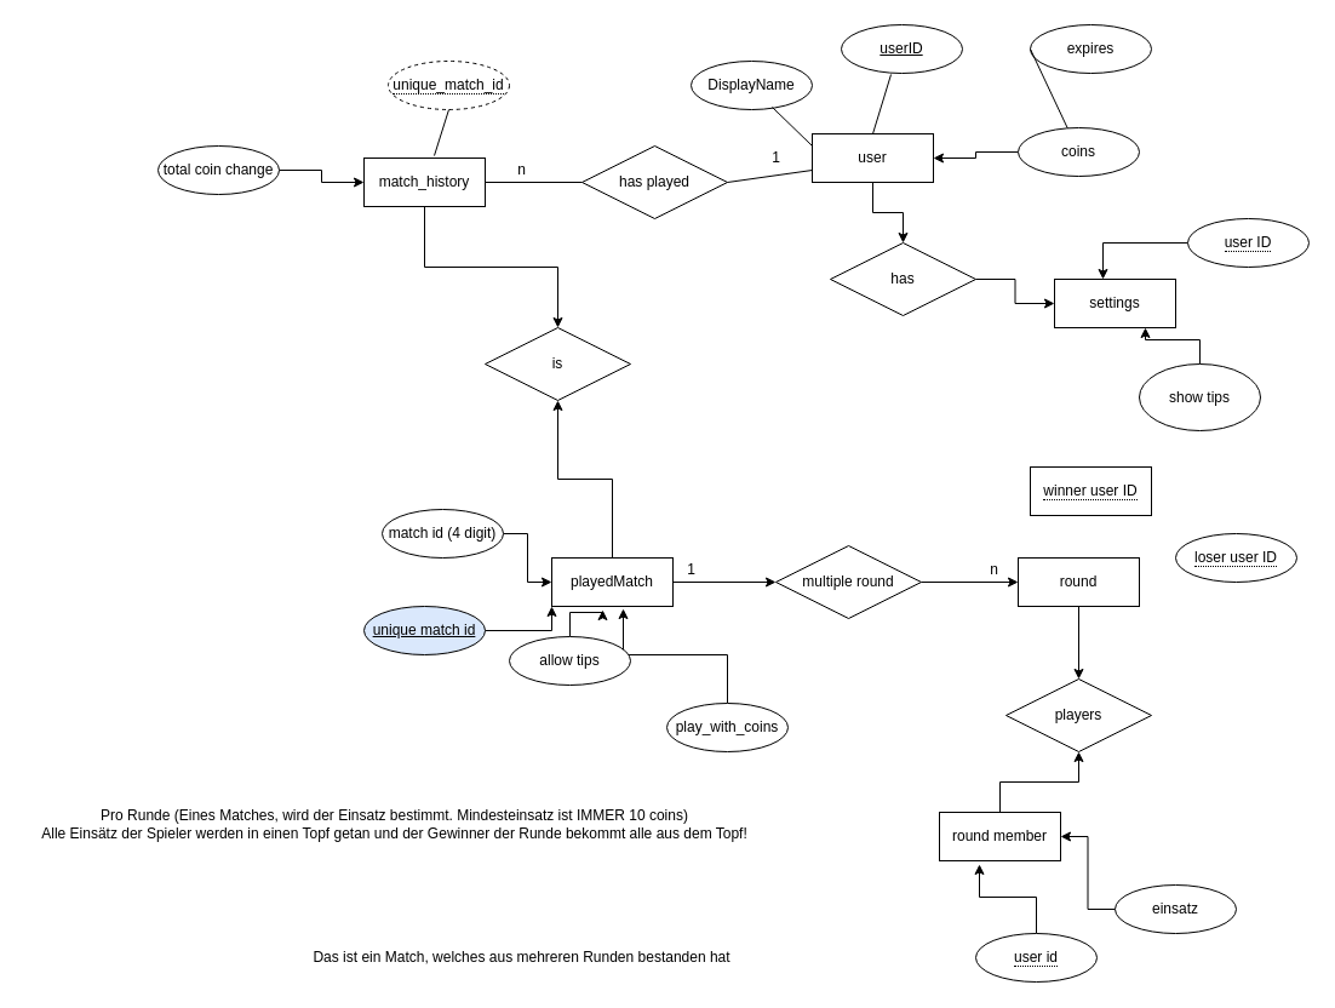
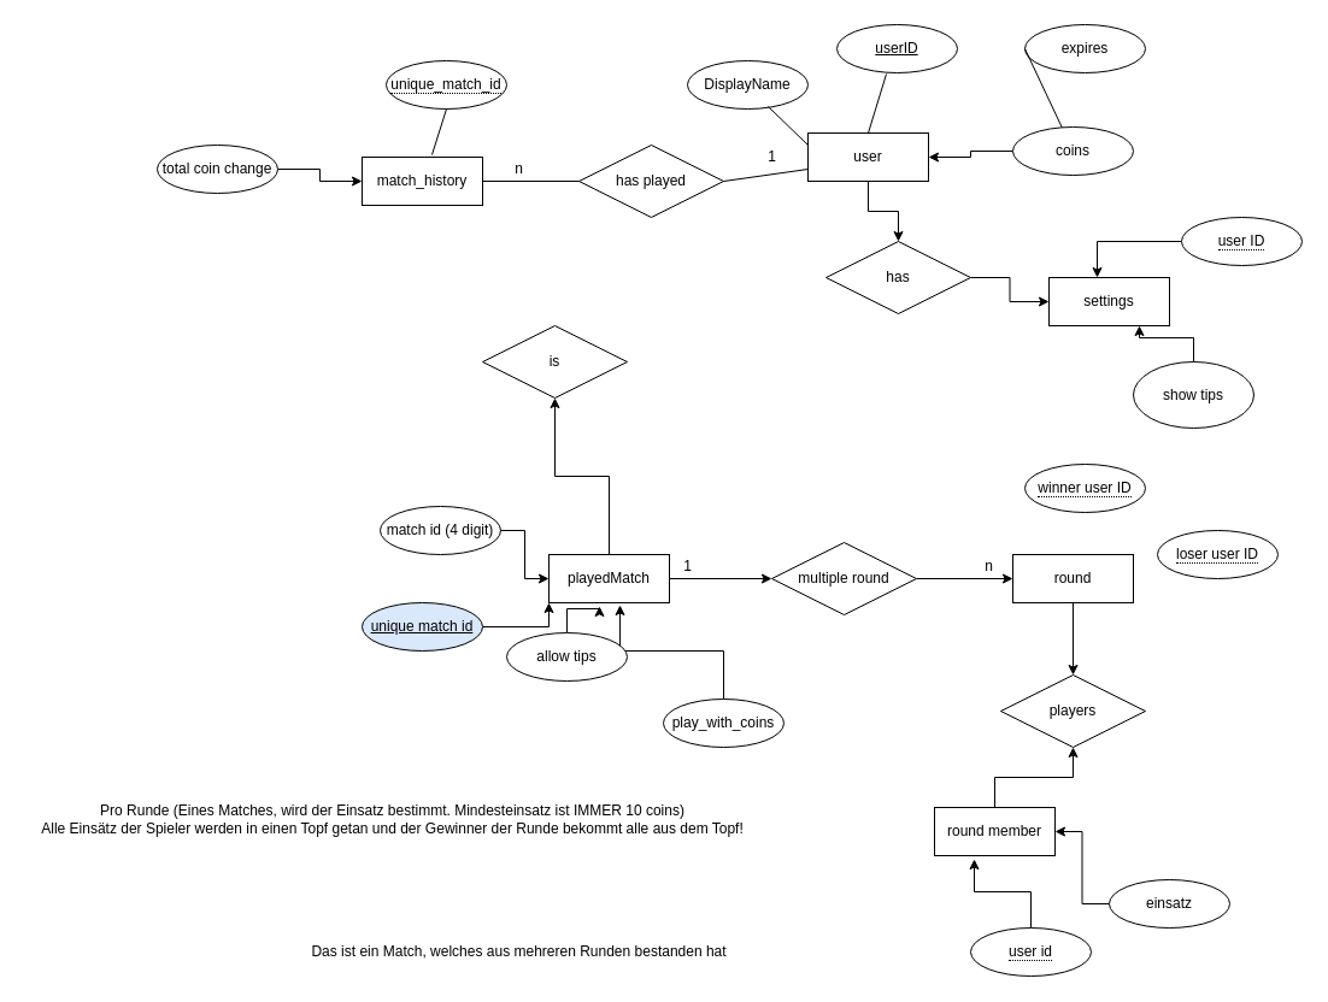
  <mxCell id="0" />
  <mxCell id="1" parent="0" />
  <mxCell id="2" style="edgeStyle=orthogonalEdgeStyle;rounded=0;orthogonalLoop=1;jettySize=auto;html=1;entryX=0.5;entryY=0;entryDx=0;entryDy=0;" edge="1" parent="1" source="3" target="47"><mxGeometry relative="1" as="geometry" /></mxCell>
  <mxCell id="3" value="user" style="whiteSpace=wrap;html=1;align=center;" vertex="1" parent="1"><mxGeometry x="670" y="110" width="100" height="40" as="geometry" /></mxCell>
  <mxCell id="4" value="userID" style="ellipse;whiteSpace=wrap;html=1;align=center;fontStyle=4;" vertex="1" parent="1"><mxGeometry x="694" y="20" width="100" height="40" as="geometry" /></mxCell>
  <mxCell id="5" value="DisplayName" style="ellipse;whiteSpace=wrap;html=1;align=center;" vertex="1" parent="1"><mxGeometry x="570" y="50" width="100" height="40" as="geometry" /></mxCell>
  <mxCell id="6" value="expires" style="ellipse;whiteSpace=wrap;html=1;align=center;" vertex="1" parent="1"><mxGeometry x="850" y="20" width="100" height="40" as="geometry" /></mxCell>
  <mxCell id="7" value="" style="endArrow=none;html=1;rounded=0;exitX=0;exitY=0.5;exitDx=0;exitDy=0;" edge="1" parent="1" source="6" target="44"><mxGeometry relative="1" as="geometry"><mxPoint x="610" y="210" as="sourcePoint" /><mxPoint x="770" y="210" as="targetPoint" /></mxGeometry></mxCell>
  <mxCell id="8" value="" style="endArrow=none;html=1;rounded=0;exitX=0.5;exitY=0;exitDx=0;exitDy=0;entryX=0.41;entryY=1.025;entryDx=0;entryDy=0;entryPerimeter=0;" edge="1" parent="1" source="3" target="4"><mxGeometry relative="1" as="geometry"><mxPoint x="610" y="210" as="sourcePoint" /><mxPoint x="770" y="210" as="targetPoint" /></mxGeometry></mxCell>
  <mxCell id="9" value="" style="endArrow=none;html=1;rounded=0;exitX=0;exitY=0.25;exitDx=0;exitDy=0;entryX=0.67;entryY=0.95;entryDx=0;entryDy=0;entryPerimeter=0;" edge="1" parent="1" source="3" target="5"><mxGeometry relative="1" as="geometry"><mxPoint x="610" y="210" as="sourcePoint" /><mxPoint x="770" y="210" as="targetPoint" /></mxGeometry></mxCell>
  <mxCell id="10" style="edgeStyle=orthogonalEdgeStyle;rounded=0;orthogonalLoop=1;jettySize=auto;html=1;entryX=0;entryY=0.5;entryDx=0;entryDy=0;" edge="1" parent="1" source="12" target="39"><mxGeometry relative="1" as="geometry" /></mxCell>
  <mxCell id="11" style="edgeStyle=orthogonalEdgeStyle;rounded=0;orthogonalLoop=1;jettySize=auto;html=1;entryX=0.5;entryY=1;entryDx=0;entryDy=0;" edge="1" parent="1" source="12" target="50"><mxGeometry relative="1" as="geometry" /></mxCell>
  <mxCell id="12" value="playedMatch" style="whiteSpace=wrap;html=1;align=center;" vertex="1" parent="1"><mxGeometry x="455" y="460" width="100" height="40" as="geometry" /></mxCell>
  <mxCell id="13" style="edgeStyle=orthogonalEdgeStyle;rounded=0;orthogonalLoop=1;jettySize=auto;html=1;entryX=0.5;entryY=0;entryDx=0;entryDy=0;" edge="1" parent="1" source="14" target="42"><mxGeometry relative="1" as="geometry" /></mxCell>
  <mxCell id="14" value="round" style="whiteSpace=wrap;html=1;align=center;" vertex="1" parent="1"><mxGeometry x="840" y="460" width="100" height="40" as="geometry" /></mxCell>
  <mxCell id="15" value="Pro Runde (Eines Matches, wird der Einsatz bestimmt. Mindesteinsatz ist IMMER 10 coins)&lt;br&gt;Alle Einsätz der Spieler werden in einen Topf getan und der Gewinner der Runde bekommt alle aus dem Topf!" style="text;html=1;align=center;verticalAlign=middle;resizable=0;points=[];autosize=1;strokeColor=none;fillColor=none;" vertex="1" parent="1"><mxGeometry x="20" y="660" width="610" height="40" as="geometry" /></mxCell>
  <mxCell id="16" value="Das ist ein Match, welches aus mehreren Runden bestanden hat" style="text;html=1;align=center;verticalAlign=middle;resizable=0;points=[];autosize=1;strokeColor=none;fillColor=none;" vertex="1" parent="1"><mxGeometry x="245" y="775" width="370" height="30" as="geometry" /></mxCell>
- <mxCell id="17" style="edgeStyle=orthogonalEdgeStyle;rounded=0;orthogonalLoop=1;jettySize=auto;html=1;entryX=0.5;entryY=0;entryDx=0;entryDy=0;" edge="1" parent="1" source="18" target="50"><mxGeometry relative="1" as="geometry" /></mxCell>
  <mxCell id="18" value="match_history" style="whiteSpace=wrap;html=1;align=center;" vertex="1" parent="1"><mxGeometry x="300" y="130" width="100" height="40" as="geometry" /></mxCell>
  <mxCell id="19" value="has played" style="shape=rhombus;perimeter=rhombusPerimeter;whiteSpace=wrap;html=1;align=center;" vertex="1" parent="1"><mxGeometry x="480" y="120" width="120" height="60" as="geometry" /></mxCell>
  <mxCell id="20" value="" style="endArrow=none;html=1;rounded=0;exitX=0;exitY=0.75;exitDx=0;exitDy=0;entryX=1;entryY=0.5;entryDx=0;entryDy=0;" edge="1" parent="1" source="3" target="19"><mxGeometry relative="1" as="geometry"><mxPoint x="610" y="80" as="sourcePoint" /><mxPoint x="770" y="80" as="targetPoint" /></mxGeometry></mxCell>
  <mxCell id="21" value="" style="endArrow=none;html=1;rounded=0;exitX=1;exitY=0.5;exitDx=0;exitDy=0;entryX=0;entryY=0.5;entryDx=0;entryDy=0;" edge="1" parent="1" source="18" target="19"><mxGeometry relative="1" as="geometry"><mxPoint x="680" y="150" as="sourcePoint" /><mxPoint x="610" y="160" as="targetPoint" /></mxGeometry></mxCell>
  <mxCell id="22" value="n" style="text;html=1;align=center;verticalAlign=middle;resizable=0;points=[];autosize=1;strokeColor=none;fillColor=none;" vertex="1" parent="1"><mxGeometry x="415" y="125" width="30" height="30" as="geometry" /></mxCell>
  <mxCell id="23" value="1" style="text;html=1;align=center;verticalAlign=middle;resizable=0;points=[];autosize=1;strokeColor=none;fillColor=none;" vertex="1" parent="1"><mxGeometry x="625" y="115" width="30" height="30" as="geometry" /></mxCell>
- <mxCell id="24" value="&lt;span style=&quot;border-bottom: 1px dotted&quot;&gt;unique_match_id&lt;/span&gt;" style="ellipse;whiteSpace=wrap;html=1;align=center;dashed=1;" vertex="1" parent="1"><mxGeometry x="320" y="50" width="100" height="40" as="geometry" /></mxCell>
+ <mxCell id="24" value="&lt;span style=&quot;border-bottom: 1px dotted&quot;&gt;unique_match_id&lt;/span&gt;" style="ellipse;whiteSpace=wrap;html=1;align=center;" vertex="1" parent="1"><mxGeometry x="320" y="50" width="100" height="40" as="geometry" /></mxCell>
  <mxCell id="25" value="" style="endArrow=none;html=1;rounded=0;exitX=0.5;exitY=1;exitDx=0;exitDy=0;entryX=0.58;entryY=-0.05;entryDx=0;entryDy=0;entryPerimeter=0;" edge="1" parent="1" source="24" target="18"><mxGeometry relative="1" as="geometry"><mxPoint x="610" y="80" as="sourcePoint" /><mxPoint x="770" y="80" as="targetPoint" /></mxGeometry></mxCell>
- <mxCell id="26" value="&lt;span style=&quot;border-bottom: 1px dotted&quot;&gt;winner user ID&lt;/span&gt;" style="whiteSpace=wrap;html=1;align=center;rounded=0;" vertex="1" parent="1"><mxGeometry x="850" y="385" width="100" height="40" as="geometry" /></mxCell>
- <mxCell id="27" value="&lt;span style=&quot;border-bottom: 1px dotted&quot;&gt;loser user ID&lt;/span&gt;" style="ellipse;whiteSpace=wrap;html=1;align=center;" vertex="1" parent="1"><mxGeometry x="970" y="440" width="100" height="40" as="geometry" /></mxCell>
+ <mxCell id="26" value="&lt;span style=&quot;border-bottom: 1px dotted&quot;&gt;winner user ID&lt;/span&gt;" style="ellipse;whiteSpace=wrap;html=1;align=center;" vertex="1" parent="1"><mxGeometry x="850" y="385" width="100" height="40" as="geometry" /></mxCell>
+ <mxCell id="27" value="&lt;span style=&quot;border-bottom: 1px dotted&quot;&gt;loser user ID&lt;/span&gt;" style="ellipse;whiteSpace=wrap;html=1;align=center;" vertex="1" parent="1"><mxGeometry x="960" y="440" width="100" height="40" as="geometry" /></mxCell>
  <mxCell id="28" style="edgeStyle=orthogonalEdgeStyle;rounded=0;orthogonalLoop=1;jettySize=auto;html=1;entryX=0.5;entryY=1;entryDx=0;entryDy=0;" edge="1" parent="1" source="29" target="42"><mxGeometry relative="1" as="geometry" /></mxCell>
  <mxCell id="29" value="round member" style="whiteSpace=wrap;html=1;align=center;" vertex="1" parent="1"><mxGeometry x="775" y="670" width="100" height="40" as="geometry" /></mxCell>
  <mxCell id="30" style="edgeStyle=orthogonalEdgeStyle;rounded=0;orthogonalLoop=1;jettySize=auto;html=1;entryX=0.33;entryY=1.075;entryDx=0;entryDy=0;entryPerimeter=0;" edge="1" parent="1" source="31" target="29"><mxGeometry relative="1" as="geometry" /></mxCell>
  <mxCell id="31" value="&lt;span style=&quot;border-bottom: 1px dotted&quot;&gt;user id&lt;/span&gt;" style="ellipse;whiteSpace=wrap;html=1;align=center;" vertex="1" parent="1"><mxGeometry x="805" y="770" width="100" height="40" as="geometry" /></mxCell>
  <mxCell id="32" style="edgeStyle=orthogonalEdgeStyle;rounded=0;orthogonalLoop=1;jettySize=auto;html=1;entryX=1;entryY=0.5;entryDx=0;entryDy=0;" edge="1" parent="1" source="33" target="29"><mxGeometry relative="1" as="geometry" /></mxCell>
  <mxCell id="33" value="einsatz" style="ellipse;whiteSpace=wrap;html=1;align=center;" vertex="1" parent="1"><mxGeometry x="920" y="730" width="100" height="40" as="geometry" /></mxCell>
  <mxCell id="34" style="edgeStyle=orthogonalEdgeStyle;rounded=0;orthogonalLoop=1;jettySize=auto;html=1;entryX=0;entryY=1;entryDx=0;entryDy=0;" edge="1" parent="1" source="35" target="12"><mxGeometry relative="1" as="geometry" /></mxCell>
  <mxCell id="35" value="unique match id" style="ellipse;whiteSpace=wrap;html=1;align=center;fontStyle=4;fillColor=#dae8fc;" vertex="1" parent="1"><mxGeometry x="300" y="500" width="100" height="40" as="geometry" /></mxCell>
  <mxCell id="36" style="edgeStyle=orthogonalEdgeStyle;rounded=0;orthogonalLoop=1;jettySize=auto;html=1;entryX=0;entryY=0.5;entryDx=0;entryDy=0;" edge="1" parent="1" source="37" target="12"><mxGeometry relative="1" as="geometry" /></mxCell>
  <mxCell id="37" value="match id (4 digit)" style="ellipse;whiteSpace=wrap;html=1;align=center;" vertex="1" parent="1"><mxGeometry x="315" y="420" width="100" height="40" as="geometry" /></mxCell>
  <mxCell id="38" style="edgeStyle=orthogonalEdgeStyle;rounded=0;orthogonalLoop=1;jettySize=auto;html=1;entryX=0;entryY=0.5;entryDx=0;entryDy=0;" edge="1" parent="1" source="39" target="14"><mxGeometry relative="1" as="geometry" /></mxCell>
  <mxCell id="39" value="multiple round" style="shape=rhombus;perimeter=rhombusPerimeter;whiteSpace=wrap;html=1;align=center;" vertex="1" parent="1"><mxGeometry x="640" y="450" width="120" height="60" as="geometry" /></mxCell>
  <mxCell id="40" value="1" style="text;html=1;align=center;verticalAlign=middle;resizable=0;points=[];autosize=1;strokeColor=none;fillColor=none;" vertex="1" parent="1"><mxGeometry x="555" y="455" width="30" height="30" as="geometry" /></mxCell>
  <mxCell id="41" value="n" style="text;html=1;align=center;verticalAlign=middle;resizable=0;points=[];autosize=1;strokeColor=none;fillColor=none;" vertex="1" parent="1"><mxGeometry x="805" y="455" width="30" height="30" as="geometry" /></mxCell>
  <mxCell id="42" value="players" style="shape=rhombus;perimeter=rhombusPerimeter;whiteSpace=wrap;html=1;align=center;" vertex="1" parent="1"><mxGeometry x="830" y="560" width="120" height="60" as="geometry" /></mxCell>
  <mxCell id="43" style="edgeStyle=orthogonalEdgeStyle;rounded=0;orthogonalLoop=1;jettySize=auto;html=1;entryX=1;entryY=0.5;entryDx=0;entryDy=0;" edge="1" parent="1" source="44" target="3"><mxGeometry relative="1" as="geometry" /></mxCell>
  <mxCell id="44" value="coins" style="ellipse;whiteSpace=wrap;html=1;align=center;" vertex="1" parent="1"><mxGeometry x="840" y="105" width="100" height="40" as="geometry" /></mxCell>
  <mxCell id="45" value="settings" style="whiteSpace=wrap;html=1;align=center;" vertex="1" parent="1"><mxGeometry x="870" y="230" width="100" height="40" as="geometry" /></mxCell>
  <mxCell id="46" style="edgeStyle=orthogonalEdgeStyle;rounded=0;orthogonalLoop=1;jettySize=auto;html=1;entryX=0;entryY=0.5;entryDx=0;entryDy=0;" edge="1" parent="1" source="47" target="45"><mxGeometry relative="1" as="geometry" /></mxCell>
  <mxCell id="47" value="has" style="shape=rhombus;perimeter=rhombusPerimeter;whiteSpace=wrap;html=1;align=center;" vertex="1" parent="1"><mxGeometry x="685" y="200" width="120" height="60" as="geometry" /></mxCell>
  <mxCell id="48" style="edgeStyle=orthogonalEdgeStyle;rounded=0;orthogonalLoop=1;jettySize=auto;html=1;entryX=0.4;entryY=0;entryDx=0;entryDy=0;entryPerimeter=0;" edge="1" parent="1" source="49" target="45"><mxGeometry relative="1" as="geometry" /></mxCell>
  <mxCell id="49" value="&lt;span style=&quot;border-bottom: 1px dotted&quot;&gt;user ID&lt;/span&gt;" style="ellipse;whiteSpace=wrap;html=1;align=center;" vertex="1" parent="1"><mxGeometry x="980" y="180" width="100" height="40" as="geometry" /></mxCell>
  <mxCell id="50" value="is" style="shape=rhombus;perimeter=rhombusPerimeter;whiteSpace=wrap;html=1;align=center;" vertex="1" parent="1"><mxGeometry x="400" y="270" width="120" height="60" as="geometry" /></mxCell>
  <mxCell id="51" style="edgeStyle=orthogonalEdgeStyle;rounded=0;orthogonalLoop=1;jettySize=auto;html=1;entryX=0.59;entryY=1.05;entryDx=0;entryDy=0;entryPerimeter=0;" edge="1" parent="1" source="52" target="12"><mxGeometry relative="1" as="geometry" /></mxCell>
  <mxCell id="52" value="play_with_coins" style="ellipse;whiteSpace=wrap;html=1;align=center;" vertex="1" parent="1"><mxGeometry x="550" y="580" width="100" height="40" as="geometry" /></mxCell>
  <mxCell id="53" style="edgeStyle=orthogonalEdgeStyle;rounded=0;orthogonalLoop=1;jettySize=auto;html=1;entryX=0.42;entryY=1.075;entryDx=0;entryDy=0;entryPerimeter=0;" edge="1" parent="1" source="54" target="12"><mxGeometry relative="1" as="geometry" /></mxCell>
  <mxCell id="54" value="allow tips" style="ellipse;whiteSpace=wrap;html=1;align=center;" vertex="1" parent="1"><mxGeometry x="420" y="525" width="100" height="40" as="geometry" /></mxCell>
  <mxCell id="55" style="edgeStyle=orthogonalEdgeStyle;rounded=0;orthogonalLoop=1;jettySize=auto;html=1;entryX=0.75;entryY=1;entryDx=0;entryDy=0;" edge="1" parent="1" source="56" target="45"><mxGeometry relative="1" as="geometry" /></mxCell>
  <mxCell id="56" value="show tips" style="ellipse;whiteSpace=wrap;html=1;align=center;" vertex="1" parent="1"><mxGeometry x="940" y="300" width="100" height="55" as="geometry" /></mxCell>
  <mxCell id="57" style="edgeStyle=orthogonalEdgeStyle;rounded=0;orthogonalLoop=1;jettySize=auto;html=1;entryX=0;entryY=0.5;entryDx=0;entryDy=0;" edge="1" parent="1" source="58" target="18"><mxGeometry relative="1" as="geometry" /></mxCell>
  <mxCell id="58" value="total coin change" style="ellipse;whiteSpace=wrap;html=1;align=center;" vertex="1" parent="1"><mxGeometry x="130" y="120" width="100" height="40" as="geometry" /></mxCell>
